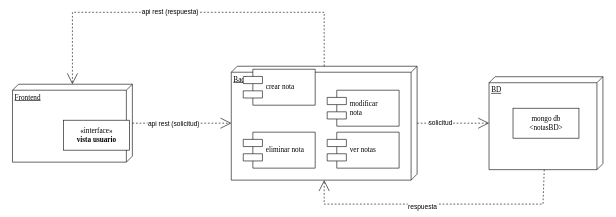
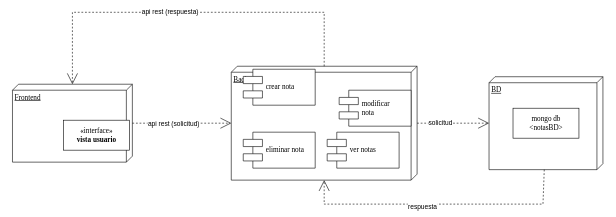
  <mxCell id="0" />
  <mxCell id="1" parent="0" />
  <mxCell id="2" value="Frontend" style="verticalAlign=top;align=left;spacingTop=8;spacingLeft=2;spacingRight=12;shape=cube;size=10;direction=south;fontStyle=4;html=1;rounded=0;shadow=0;comic=0;labelBackgroundColor=none;strokeWidth=1;fontFamily=Verdana;fontSize=12" parent="1" vertex="1"><mxGeometry x="20" y="140" width="200" height="130" as="geometry" /></mxCell>
  <mxCell id="3" value="BD" style="verticalAlign=top;align=left;spacingTop=8;spacingLeft=2;spacingRight=12;shape=cube;size=10;direction=south;fontStyle=4;html=1;rounded=0;shadow=0;comic=0;labelBackgroundColor=none;strokeWidth=1;fontFamily=Verdana;fontSize=12" parent="1" vertex="1"><mxGeometry x="815" y="127.5" width="190" height="155" as="geometry" /></mxCell>
  <mxCell id="4" value="Backend" style="verticalAlign=top;align=left;spacingTop=8;spacingLeft=2;spacingRight=12;shape=cube;size=10;direction=south;fontStyle=4;html=1;rounded=0;shadow=0;comic=0;labelBackgroundColor=none;strokeWidth=1;fontFamily=Verdana;fontSize=12" parent="1" vertex="1"><mxGeometry x="385" y="110" width="310" height="190" as="geometry" /></mxCell>
  <mxCell id="5" value="«interface»&lt;br&gt;&lt;b&gt;vista usuario&lt;/b&gt;" style="html=1;rounded=0;shadow=0;comic=0;labelBackgroundColor=none;strokeWidth=1;fontFamily=Verdana;fontSize=12;align=center;" parent="1" vertex="1"><mxGeometry x="105" y="200" width="110" height="50" as="geometry" /></mxCell>
  <mxCell id="6" value="mongo db&lt;br&gt;&amp;lt;notasBD&amp;gt;" style="html=1;rounded=0;shadow=0;comic=0;labelBackgroundColor=none;strokeWidth=1;fontFamily=Verdana;fontSize=12;align=center;" parent="1" vertex="1"><mxGeometry x="855" y="180" width="110" height="50" as="geometry" /></mxCell>
  <mxCell id="7" value="crear nota" style="shape=component;align=left;spacingLeft=36;rounded=0;shadow=0;comic=0;labelBackgroundColor=none;strokeWidth=1;fontFamily=Verdana;fontSize=12;html=1;" parent="1" vertex="1"><mxGeometry x="405" y="115" width="120" height="60" as="geometry" /></mxCell>
  <mxCell id="8" style="edgeStyle=none;rounded=0;html=1;dashed=1;labelBackgroundColor=none;startArrow=none;startFill=0;startSize=8;endArrow=open;endFill=0;endSize=16;fontFamily=Verdana;fontSize=12;" parent="1" source="2" target="4" edge="1"><mxGeometry relative="1" as="geometry"><mxPoint x="915" y="440" as="targetPoint" /></mxGeometry></mxCell>
  <mxCell id="9" value="api rest (solicitud)" style="edgeLabel;html=1;align=center;verticalAlign=middle;resizable=0;points=[];" vertex="1" connectable="0" parent="8"><mxGeometry x="-0.171" relative="1" as="geometry"><mxPoint as="offset" /></mxGeometry></mxCell>
  <mxCell id="10" style="edgeStyle=none;rounded=0;html=1;dashed=1;labelBackgroundColor=none;startArrow=none;startFill=0;startSize=8;endArrow=open;endFill=0;endSize=16;fontFamily=Verdana;fontSize=12;" parent="1" source="4" target="3" edge="1"><mxGeometry relative="1" as="geometry" /></mxCell>
  <mxCell id="11" value="solicitud" style="edgeLabel;html=1;align=center;verticalAlign=middle;resizable=0;points=[];" vertex="1" connectable="0" parent="10"><mxGeometry x="-0.375" y="1" relative="1" as="geometry"><mxPoint as="offset" /></mxGeometry></mxCell>
  <mxCell id="12" style="edgeStyle=none;rounded=0;html=1;dashed=1;labelBackgroundColor=none;startArrow=none;startFill=0;startSize=8;endArrow=open;endFill=0;endSize=16;fontFamily=Verdana;fontSize=12;" edge="1" parent="1" source="3" target="4"><mxGeometry relative="1" as="geometry"><mxPoint x="765" y="412" as="sourcePoint" /><mxPoint x="855" y="410" as="targetPoint" /><Array as="points"><mxPoint x="905" y="340" /><mxPoint x="865" y="340" /><mxPoint x="755" y="340" /><mxPoint x="540" y="340" /></Array></mxGeometry></mxCell>
  <mxCell id="13" value="respuesta" style="edgeLabel;html=1;align=center;verticalAlign=middle;resizable=0;points=[];" vertex="1" connectable="0" parent="12"><mxGeometry x="0.121" y="3" relative="1" as="geometry"><mxPoint as="offset" /></mxGeometry></mxCell>
  <mxCell id="14" style="edgeStyle=none;rounded=0;html=1;dashed=1;labelBackgroundColor=none;startArrow=none;startFill=0;startSize=8;endArrow=open;endFill=0;endSize=16;fontFamily=Verdana;fontSize=12;" edge="1" parent="1" source="4" target="2"><mxGeometry relative="1" as="geometry"><mxPoint x="956" y="303" as="sourcePoint" /><mxPoint x="550" y="295" as="targetPoint" /><Array as="points"><mxPoint x="540" y="20" /><mxPoint x="315" y="20" /><mxPoint x="120" y="20" /></Array></mxGeometry></mxCell>
  <mxCell id="15" value="api rest (respuesta)" style="edgeLabel;html=1;align=center;verticalAlign=middle;resizable=0;points=[];" vertex="1" connectable="0" parent="14"><mxGeometry x="0.106" y="-1" relative="1" as="geometry"><mxPoint as="offset" /></mxGeometry></mxCell>
- <mxCell id="16" value="modificar &lt;br&gt;nota" style="shape=component;align=left;spacingLeft=36;rounded=0;shadow=0;comic=0;labelBackgroundColor=none;strokeWidth=1;fontFamily=Verdana;fontSize=12;html=1;" vertex="1" parent="1"><mxGeometry x="545" y="150" width="120" height="60" as="geometry" /></mxCell>
+ <mxCell id="16" value="modificar &lt;br&gt;nota" style="shape=component;align=left;spacingLeft=36;rounded=0;shadow=0;comic=0;labelBackgroundColor=none;strokeWidth=1;fontFamily=Verdana;fontSize=12;html=1;" vertex="1" parent="1"><mxGeometry x="565" y="150" width="120" height="60" as="geometry" /></mxCell>
  <mxCell id="17" value="eliminar nota" style="shape=component;align=left;spacingLeft=36;rounded=0;shadow=0;comic=0;labelBackgroundColor=none;strokeWidth=1;fontFamily=Verdana;fontSize=12;html=1;" vertex="1" parent="1"><mxGeometry x="405" y="220" width="120" height="60" as="geometry" /></mxCell>
  <mxCell id="18" value="ver notas" style="shape=component;align=left;spacingLeft=36;rounded=0;shadow=0;comic=0;labelBackgroundColor=none;strokeWidth=1;fontFamily=Verdana;fontSize=12;html=1;" vertex="1" parent="1"><mxGeometry x="545" y="220" width="120" height="60" as="geometry" /></mxCell>
